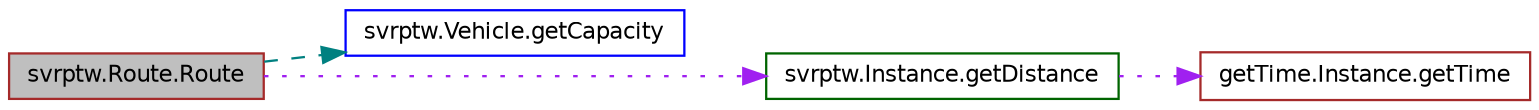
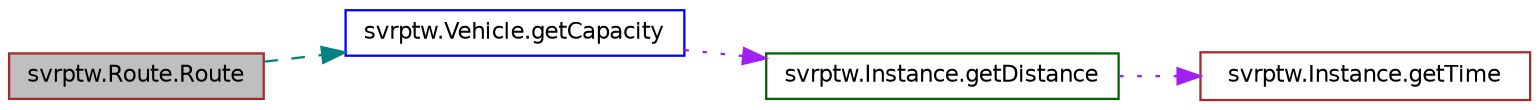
  digraph {
    rankdir=LR
    node [color=brown fillcolor=white fontname=Helvetica fontsize=10 shape=record style=filled]
    edge [color=purple fontname=Helvetica fontsize=10 labelfontname=Helvetica labelfontsize=10 style=dotted]
    n1 [fillcolor=grey75 fontcolor=black height=0.2 label="svrptw.Route.Route" width=0.4]
    n2 [color=blue height=0.2 label="svrptw.Vehicle.getCapacity" width=0.4]
    n3 [color=darkgreen height=0.2 label="svrptw.Instance.getDistance" width=0.4]
-   n4 [height=0.2 label="getTime.Instance.getTime" width=0.4]
+   n4 [height=0.2 label="svrptw.Instance.getTime" width=0.4]
    n1 -> n2 [color=teal style=dashed]
-   n1 -> n3
+   n2 -> n3
    n3 -> n4
  }
